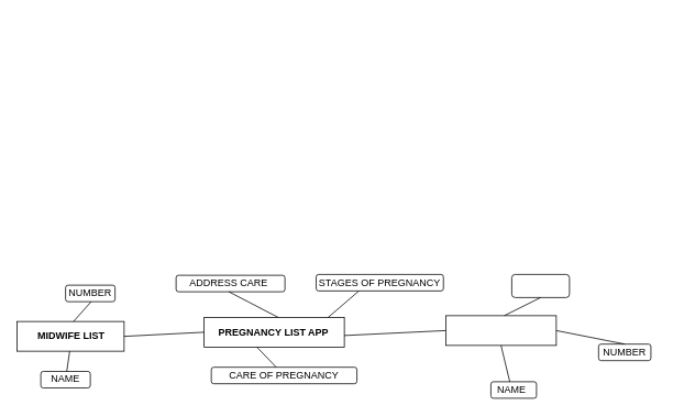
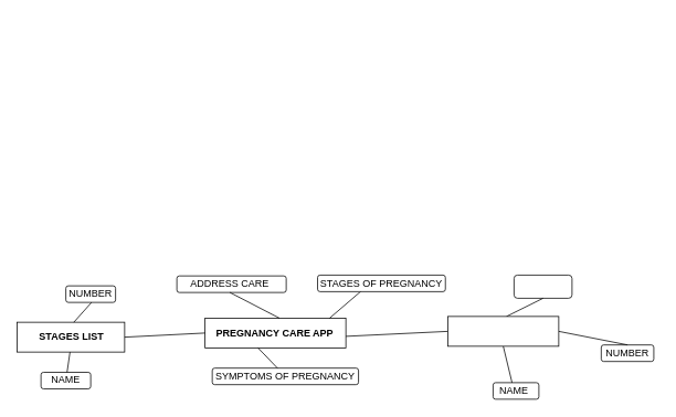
  <mxCell id="0" />
  <mxCell id="1" parent="0" />
  <mxCell id="2" value="" style="rounded=1;whiteSpace=wrap;html=1;fontSize=12;align=left;" vertex="1" parent="1"><mxGeometry x="620" y="332" width="70" height="28" as="geometry" /></mxCell>
  <mxCell id="3" value="" style="endArrow=none;html=1;" edge="1" parent="1"><mxGeometry width="50" height="50" relative="1" as="geometry"><mxPoint x="170" y="20" as="sourcePoint" /><mxPoint x="170" y="20" as="targetPoint" /></mxGeometry></mxCell>
  <mxCell id="4" value="" style="endArrow=none;html=1;" edge="1" parent="1"><mxGeometry width="50" height="50" relative="1" as="geometry"><mxPoint x="170" y="30" as="sourcePoint" /><mxPoint x="170" y="30" as="targetPoint" /></mxGeometry></mxCell>
  <mxCell id="5" value="" style="rounded=0;whiteSpace=wrap;html=1;align=left;fontSize=12;" vertex="1" parent="1"><mxGeometry x="20" y="389" width="130" height="36" as="geometry" /></mxCell>
- <mxCell id="6" value="MIDWIFE LIST" style="text;html=1;strokeColor=none;fillColor=none;align=center;verticalAlign=middle;whiteSpace=wrap;rounded=0;fontStyle=1;fontSize=12;" vertex="1" parent="1"><mxGeometry x="41" y="396" width="90" height="20" as="geometry" /></mxCell>
+ <mxCell id="6" value="STAGES LIST" style="text;html=1;strokeColor=none;fillColor=none;align=center;verticalAlign=middle;whiteSpace=wrap;rounded=0;fontStyle=1;fontSize=12;" vertex="1" parent="1"><mxGeometry x="41" y="396" width="90" height="20" as="geometry" /></mxCell>
  <mxCell id="7" value="" style="group;fontSize=12;" vertex="1" connectable="0" parent="1"><mxGeometry x="74" y="345" width="70" height="20" as="geometry" /></mxCell>
  <mxCell id="8" value="" style="rounded=1;whiteSpace=wrap;html=1;align=left;fontSize=12;" vertex="1" parent="7"><mxGeometry x="5" width="60" height="20" as="geometry" /></mxCell>
  <mxCell id="9" value="NUMBER" style="text;html=1;strokeColor=none;fillColor=none;align=center;verticalAlign=middle;whiteSpace=wrap;rounded=0;fontSize=12;" vertex="1" parent="7"><mxGeometry width="70" height="20" as="geometry" /></mxCell>
  <mxCell id="10" value="" style="group;fontSize=12;" vertex="1" connectable="0" parent="1"><mxGeometry x="44" y="449.48" width="70" height="20" as="geometry" /></mxCell>
  <mxCell id="11" value="" style="rounded=1;whiteSpace=wrap;html=1;align=left;fontSize=12;" vertex="1" parent="10"><mxGeometry x="5" width="60" height="20" as="geometry" /></mxCell>
  <mxCell id="12" value="NAME" style="text;html=1;strokeColor=none;fillColor=none;align=center;verticalAlign=middle;whiteSpace=wrap;rounded=0;fontSize=12;" vertex="1" parent="10"><mxGeometry width="70" height="20" as="geometry" /></mxCell>
  <mxCell id="13" value="" style="endArrow=none;html=1;exitX=0.528;exitY=0;exitDx=0;exitDy=0;exitPerimeter=0;fontSize=12;" edge="1" parent="1" source="5"><mxGeometry width="50" height="50" relative="1" as="geometry"><mxPoint x="60" y="415" as="sourcePoint" /><mxPoint x="110" y="365" as="targetPoint" /></mxGeometry></mxCell>
  <mxCell id="14" value="" style="endArrow=none;html=1;fontSize=12;" edge="1" parent="1" source="12"><mxGeometry width="50" height="50" relative="1" as="geometry"><mxPoint x="84" y="448" as="sourcePoint" /><mxPoint x="84" y="425" as="targetPoint" /></mxGeometry></mxCell>
  <mxCell id="15" value="" style="rounded=0;whiteSpace=wrap;html=1;align=left;fontSize=12;" vertex="1" parent="1"><mxGeometry x="247" y="384" width="170" height="36" as="geometry" /></mxCell>
- <mxCell id="16" value="PREGNANCY LIST APP" style="text;html=1;strokeColor=none;fillColor=none;align=center;verticalAlign=middle;whiteSpace=wrap;rounded=0;fontStyle=1;fontSize=12;" vertex="1" parent="1"><mxGeometry x="257" y="392" width="149" height="20" as="geometry" /></mxCell>
+ <mxCell id="16" value="PREGNANCY CARE APP" style="text;html=1;strokeColor=none;fillColor=none;align=center;verticalAlign=middle;whiteSpace=wrap;rounded=0;fontStyle=1;fontSize=12;" vertex="1" parent="1"><mxGeometry x="257" y="392" width="149" height="20" as="geometry" /></mxCell>
  <mxCell id="17" value="" style="group;fontSize=12;" vertex="1" connectable="0" parent="1"><mxGeometry x="247" y="340" width="220" height="20" as="geometry" /></mxCell>
  <mxCell id="18" value="" style="rounded=1;whiteSpace=wrap;html=1;align=left;fontSize=12;" vertex="1" parent="17"><mxGeometry x="-34" y="-7" width="132" height="20" as="geometry" /></mxCell>
  <mxCell id="19" value="ADDRESS CARE" style="text;html=1;strokeColor=none;fillColor=none;align=center;verticalAlign=middle;whiteSpace=wrap;rounded=0;fontSize=12;" vertex="1" parent="17"><mxGeometry x="-35" y="-7" width="130" height="20" as="geometry" /></mxCell>
  <mxCell id="20" value="" style="endArrow=none;html=1;fontSize=12;exitX=0.884;exitY=0.004;exitDx=0;exitDy=0;exitPerimeter=0;" edge="1" parent="17" source="15"><mxGeometry width="50" height="50" relative="1" as="geometry"><mxPoint x="150" y="51" as="sourcePoint" /><mxPoint x="190" y="10" as="targetPoint" /></mxGeometry></mxCell>
  <mxCell id="21" value="" style="group;fontSize=12;" vertex="1" connectable="0" parent="1"><mxGeometry x="241" y="444.4" width="206" height="20" as="geometry" /></mxCell>
  <mxCell id="22" value="" style="rounded=1;whiteSpace=wrap;html=1;align=left;fontSize=12;" vertex="1" parent="21"><mxGeometry x="14.714" width="176.571" height="20" as="geometry" /></mxCell>
- <mxCell id="23" value="CARE OF PREGNANCY" style="text;html=1;strokeColor=none;fillColor=none;align=center;verticalAlign=middle;whiteSpace=wrap;rounded=0;fontSize=12;" vertex="1" parent="21"><mxGeometry width="206.0" height="20" as="geometry" /></mxCell>
+ <mxCell id="23" value="SYMPTOMS OF PREGNANCY" style="text;html=1;strokeColor=none;fillColor=none;align=center;verticalAlign=middle;whiteSpace=wrap;rounded=0;fontSize=12;" vertex="1" parent="21"><mxGeometry width="206.0" height="20" as="geometry" /></mxCell>
  <mxCell id="24" value="" style="endArrow=none;html=1;exitX=0.528;exitY=0;exitDx=0;exitDy=0;exitPerimeter=0;fontSize=12;entryX=0.5;entryY=1;entryDx=0;entryDy=0;" edge="1" parent="1" source="15" target="19"><mxGeometry width="50" height="50" relative="1" as="geometry"><mxPoint x="287" y="410" as="sourcePoint" /><mxPoint x="337" y="360" as="targetPoint" /></mxGeometry></mxCell>
  <mxCell id="25" value="" style="endArrow=none;html=1;fontSize=12;" edge="1" parent="1" source="23"><mxGeometry width="50" height="50" relative="1" as="geometry"><mxPoint x="311" y="443" as="sourcePoint" /><mxPoint x="311" y="420" as="targetPoint" /></mxGeometry></mxCell>
  <mxCell id="26" value="" style="group;fontSize=12;" vertex="1" connectable="0" parent="1"><mxGeometry x="370" y="332" width="180" height="20" as="geometry" /></mxCell>
  <mxCell id="27" value="" style="rounded=1;whiteSpace=wrap;html=1;align=left;fontSize=12;" vertex="1" parent="26"><mxGeometry x="12.857" width="154.286" height="20" as="geometry" /></mxCell>
  <mxCell id="28" value="STAGES OF PREGNANCY" style="text;html=1;strokeColor=none;fillColor=none;align=center;verticalAlign=middle;whiteSpace=wrap;rounded=0;fontSize=12;" vertex="1" parent="26"><mxGeometry width="180.0" height="20" as="geometry" /></mxCell>
  <mxCell id="29" value="" style="group;fontSize=12;" vertex="1" connectable="0" parent="1"><mxGeometry x="500" y="446.4" width="206" height="20" as="geometry" /></mxCell>
  <mxCell id="30" value="" style="group" vertex="1" connectable="0" parent="29"><mxGeometry x="80" y="15.6" width="80" height="20" as="geometry" /></mxCell>
  <mxCell id="31" value="" style="rounded=1;whiteSpace=wrap;html=1;align=left;fontSize=12;" vertex="1" parent="30"><mxGeometry x="14.71" width="55.29" height="20" as="geometry" /></mxCell>
  <mxCell id="32" value="NAME" style="text;html=1;strokeColor=none;fillColor=none;align=center;verticalAlign=middle;whiteSpace=wrap;rounded=0;fontSize=12;" vertex="1" parent="30"><mxGeometry width="80" height="20" as="geometry" /></mxCell>
  <mxCell id="33" value="" style="endArrow=none;html=1;exitX=0.528;exitY=0;exitDx=0;exitDy=0;exitPerimeter=0;fontSize=12;entryX=0.5;entryY=1;entryDx=0;entryDy=0;" edge="1" parent="1" source="42" target="2"><mxGeometry width="50" height="50" relative="1" as="geometry"><mxPoint x="546" y="412" as="sourcePoint" /><mxPoint x="596" y="362" as="targetPoint" /></mxGeometry></mxCell>
  <mxCell id="34" value="" style="endArrow=none;html=1;fontSize=12;entryX=0.5;entryY=1;entryDx=0;entryDy=0;" edge="1" parent="1" source="32" target="42"><mxGeometry width="50" height="50" relative="1" as="geometry"><mxPoint x="570" y="445" as="sourcePoint" /><mxPoint x="570" y="422" as="targetPoint" /></mxGeometry></mxCell>
  <mxCell id="35" value="" style="group;fontSize=12;" vertex="1" connectable="0" parent="1"><mxGeometry x="720" y="416.4" width="74" height="20" as="geometry" /></mxCell>
  <mxCell id="36" value="" style="rounded=1;whiteSpace=wrap;html=1;align=left;fontSize=12;" vertex="1" parent="35"><mxGeometry x="5.286" width="63.429" height="20" as="geometry" /></mxCell>
  <mxCell id="37" value="NUMBER" style="text;html=1;strokeColor=none;fillColor=none;align=center;verticalAlign=middle;whiteSpace=wrap;rounded=0;fontSize=12;" vertex="1" parent="35"><mxGeometry width="74" height="20" as="geometry" /></mxCell>
  <mxCell id="38" value="" style="endArrow=none;html=1;fontSize=12;entryX=0.5;entryY=0;entryDx=0;entryDy=0;exitX=1;exitY=0.5;exitDx=0;exitDy=0;" edge="1" parent="1" source="42" target="37"><mxGeometry width="50" height="50" relative="1" as="geometry"><mxPoint x="676" y="392" as="sourcePoint" /><mxPoint x="726" y="354" as="targetPoint" /></mxGeometry></mxCell>
  <mxCell id="39" value="" style="endArrow=none;html=1;fontSize=12;entryX=0;entryY=0.5;entryDx=0;entryDy=0;exitX=1;exitY=0.5;exitDx=0;exitDy=0;" edge="1" parent="1" source="5" target="15"><mxGeometry width="50" height="50" relative="1" as="geometry"><mxPoint x="150" y="394" as="sourcePoint" /><mxPoint x="200" y="344" as="targetPoint" /></mxGeometry></mxCell>
  <mxCell id="40" value="" style="endArrow=none;html=1;fontSize=12;entryX=0;entryY=0.5;entryDx=0;entryDy=0;" edge="1" parent="1" target="42"><mxGeometry width="50" height="50" relative="1" as="geometry"><mxPoint x="417" y="406" as="sourcePoint" /><mxPoint x="467" y="356" as="targetPoint" /></mxGeometry></mxCell>
  <mxCell id="41" value="" style="group" vertex="1" connectable="0" parent="1"><mxGeometry x="540" y="382" width="134" height="36" as="geometry" /></mxCell>
  <mxCell id="42" value="" style="rounded=0;whiteSpace=wrap;html=1;align=left;fontSize=12;" vertex="1" parent="41"><mxGeometry width="134" height="36" as="geometry" /></mxCell>
